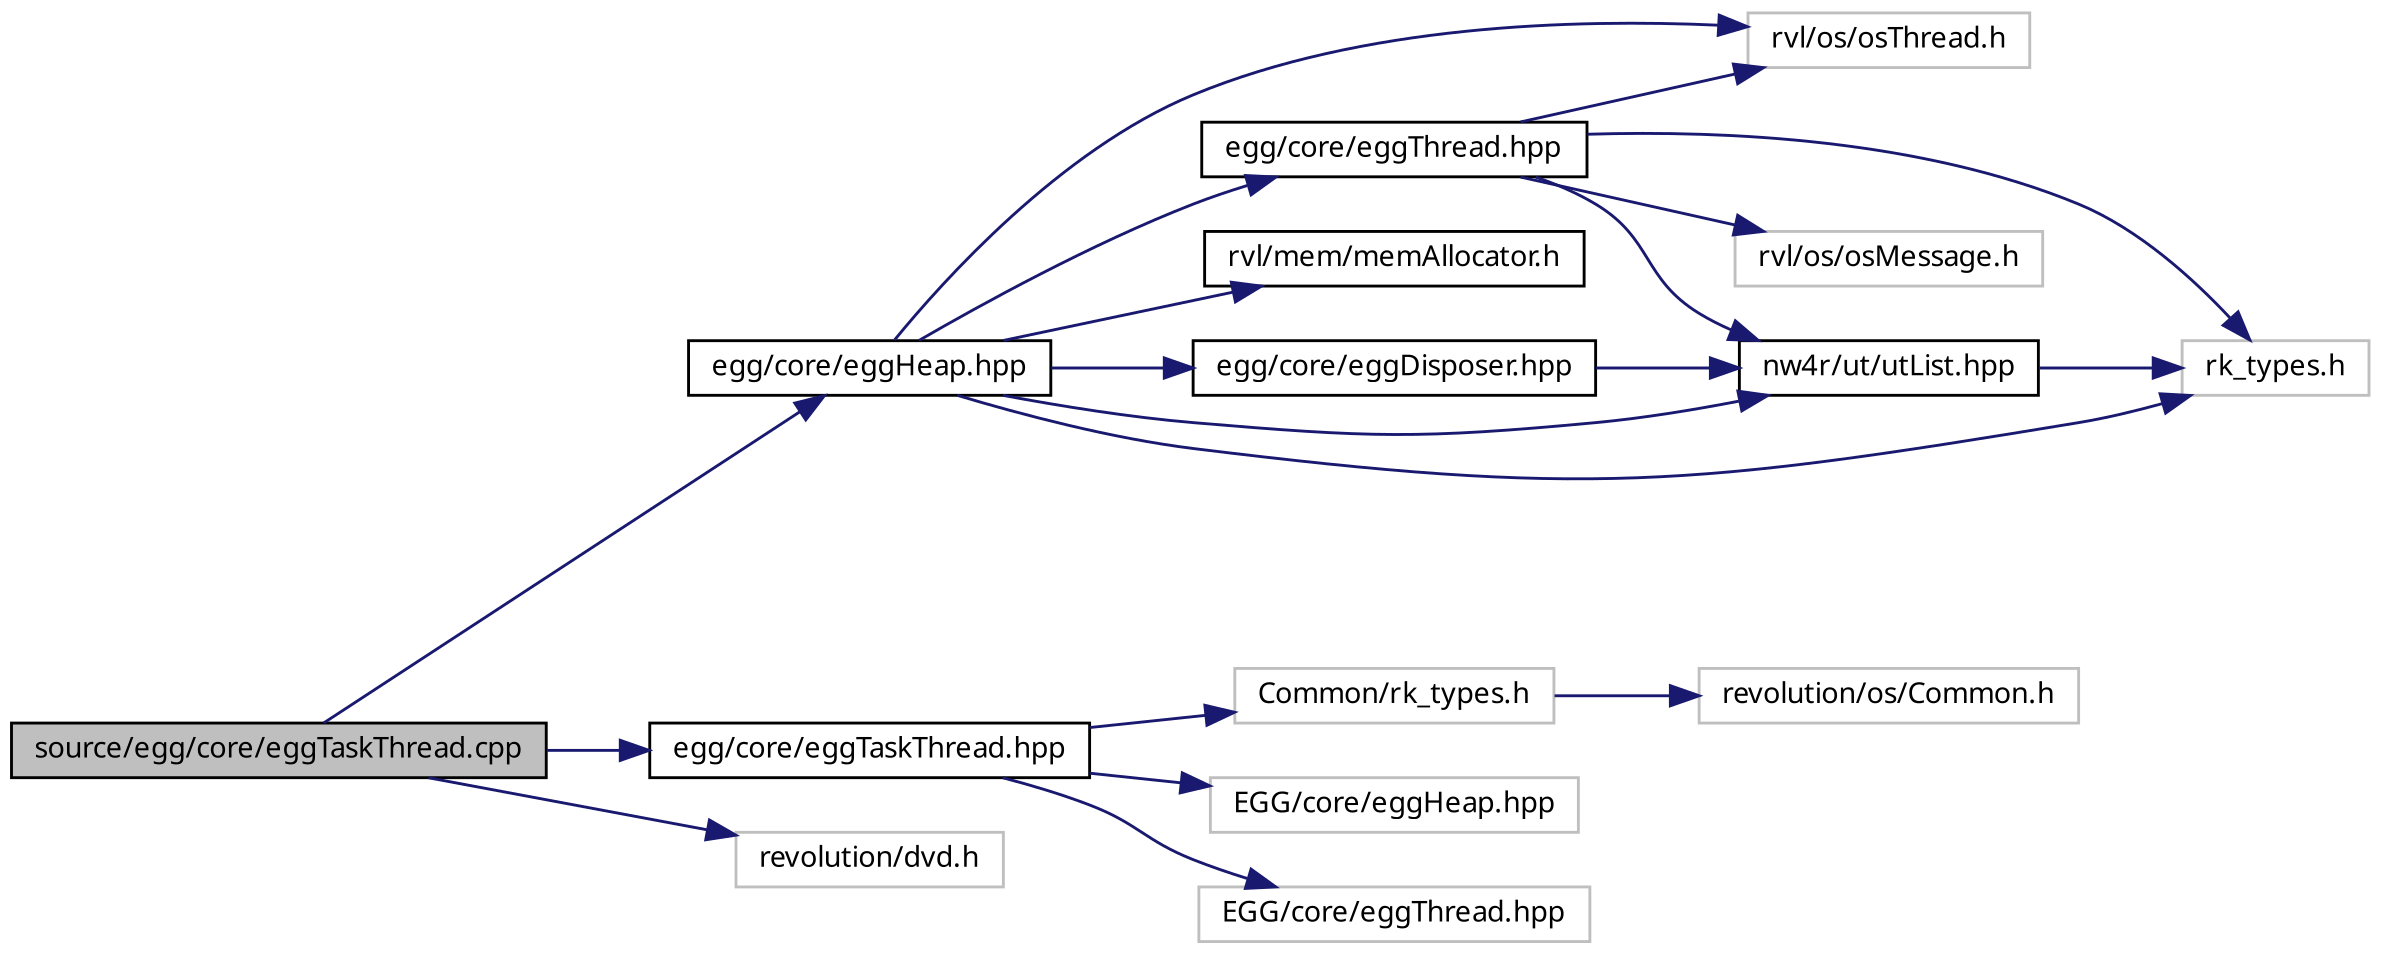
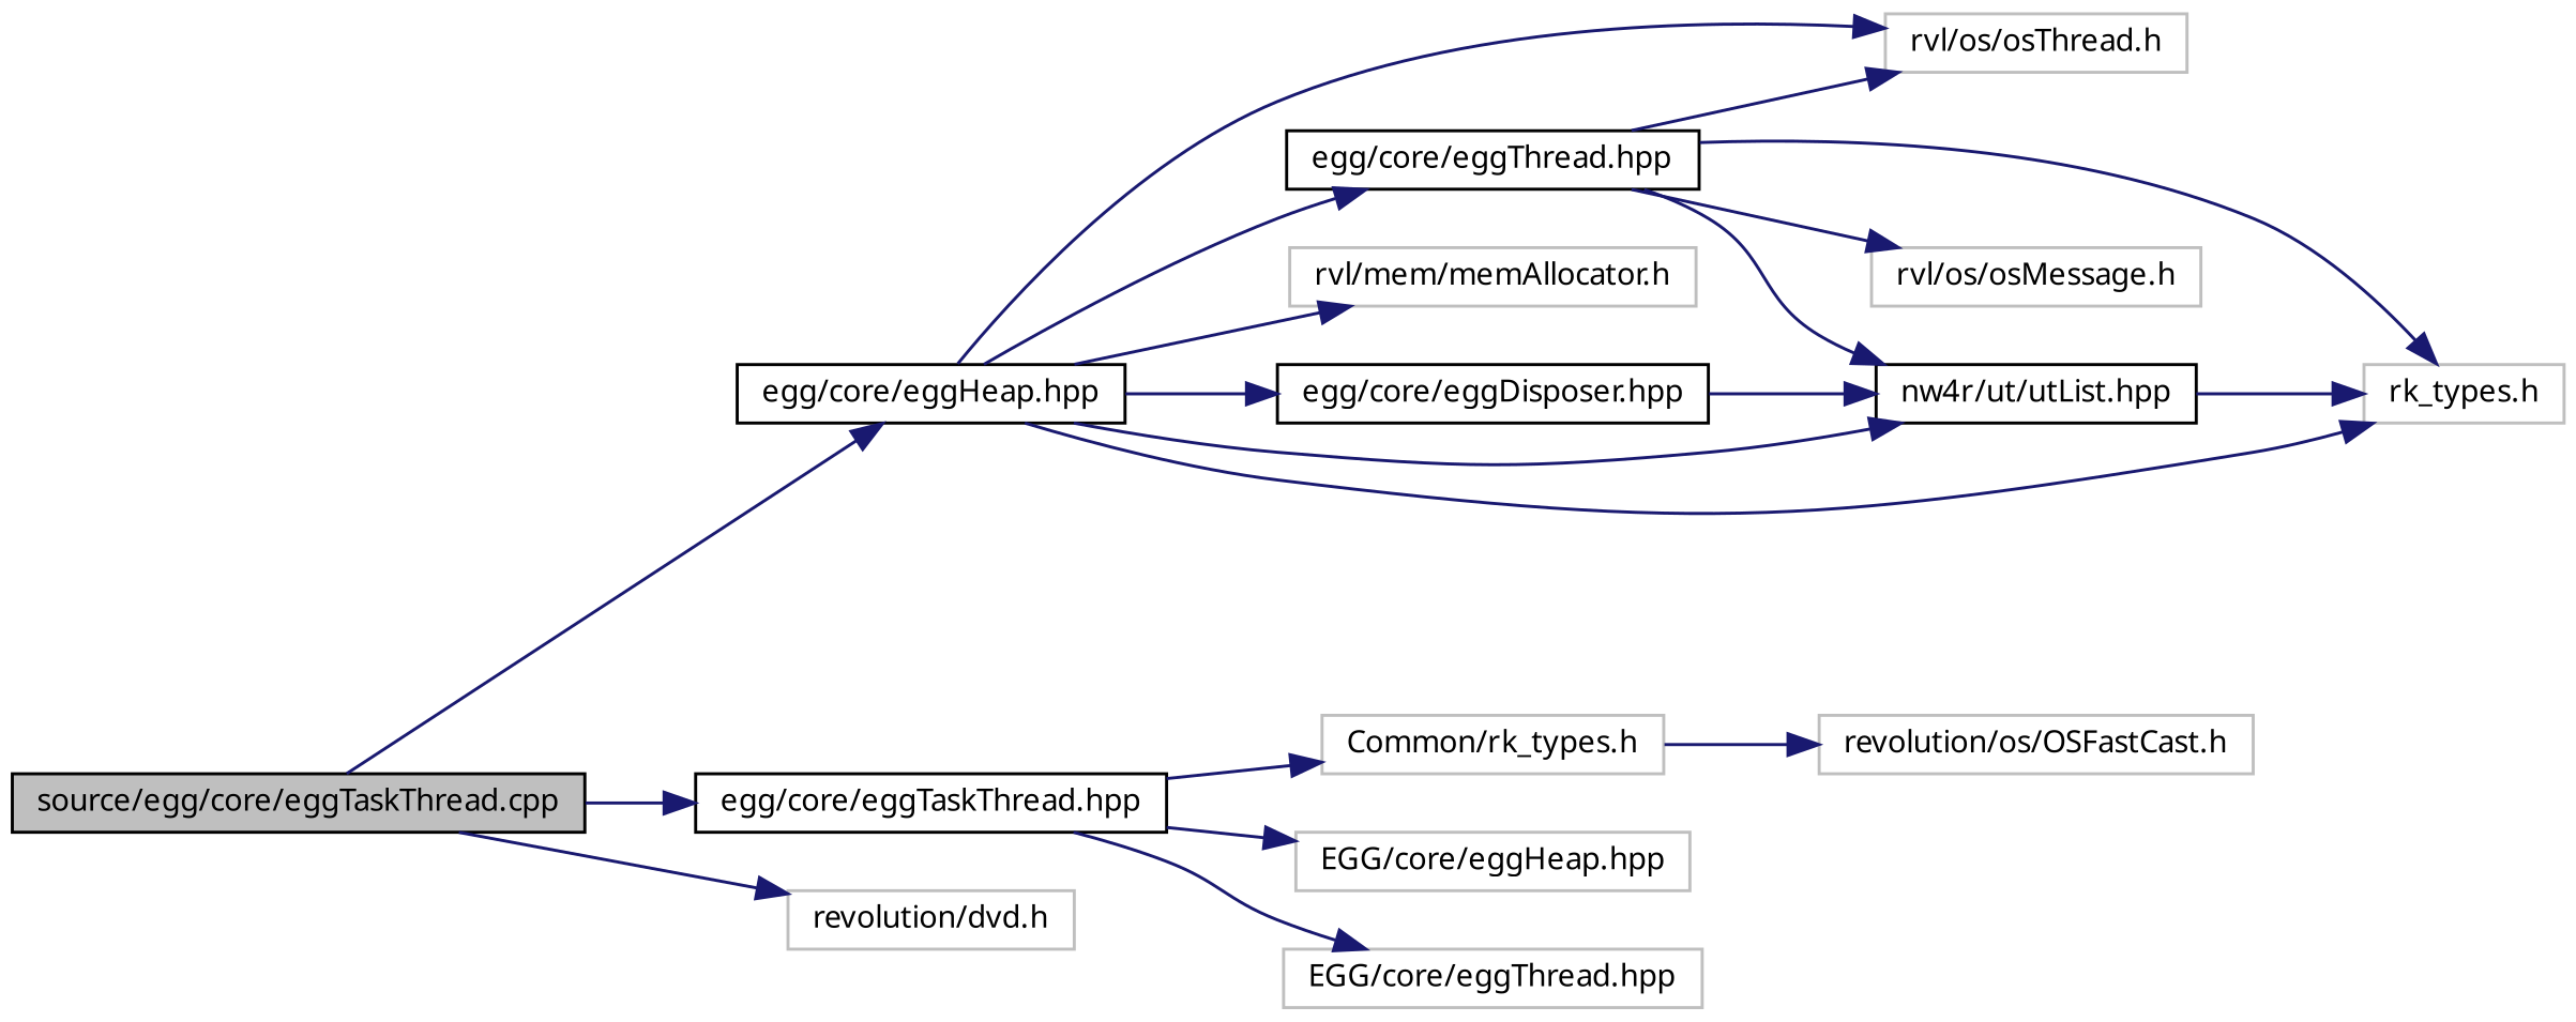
  digraph {
    fontname="Noto Sans"
    rankdir=LR
    node [color=grey75 fillcolor=white fontname="Noto Sans" fontsize=10 shape=record style=filled]
    edge [color=midnightblue fontname="Noto Sans" fontsize=10 labelfontname=FreeMono labelfontsize=10 style=solid]
    n1 [color=black fillcolor=grey75 fontcolor=black height=0.2 label="source/egg/core/eggTaskThread.cpp" width=0.4]
    n2 [color=black height=0.2 label="egg/core/eggHeap.hpp" width=0.4]
    n3 [color=black height=0.2 label="egg/core/eggTaskThread.hpp" width=0.4]
    n4 [height=0.2 label="revolution/dvd.h" width=0.4]
    n5 [color=black height=0.2 label="egg/core/eggDisposer.hpp" width=0.4]
    n6 [color=black height=0.2 label="nw4r/ut/utList.hpp" width=0.4]
    n7 [height=0.2 label="rk_types.h" width=0.4]
    n8 [height=0.2 label="rvl/os/osThread.h" width=0.4]
    n9 [color=black height=0.2 label="egg/core/eggThread.hpp" width=0.4]
-   n10 [color=black height=0.2 label="rvl/mem/memAllocator.h" width=0.4]
+   n10 [height=0.2 label="rvl/mem/memAllocator.h" width=0.4]
    n11 [height=0.2 label="Common/rk_types.h" width=0.4]
    n12 [height=0.2 label="EGG/core/eggHeap.hpp" width=0.4]
    n13 [height=0.2 label="EGG/core/eggThread.hpp" width=0.4]
-   n14 [height=0.2 label="revolution/os/Common.h" width=0.4]
+   n14 [height=0.2 label="revolution/os/OSFastCast.h" width=0.4]
    n15 [height=0.2 label="rvl/os/osMessage.h" width=0.4]
    n1 -> n2
    n1 -> n3
    n1 -> n4
    n2 -> n5
    n2 -> n6
    n2 -> n7
    n2 -> n8
    n2 -> n9
    n2 -> n10
    n3 -> n11
    n3 -> n12
    n3 -> n13
    n5 -> n6
    n6 -> n7
    n9 -> n6
    n9 -> n7
    n9 -> n8
    n9 -> n15
    n11 -> n14
  }
